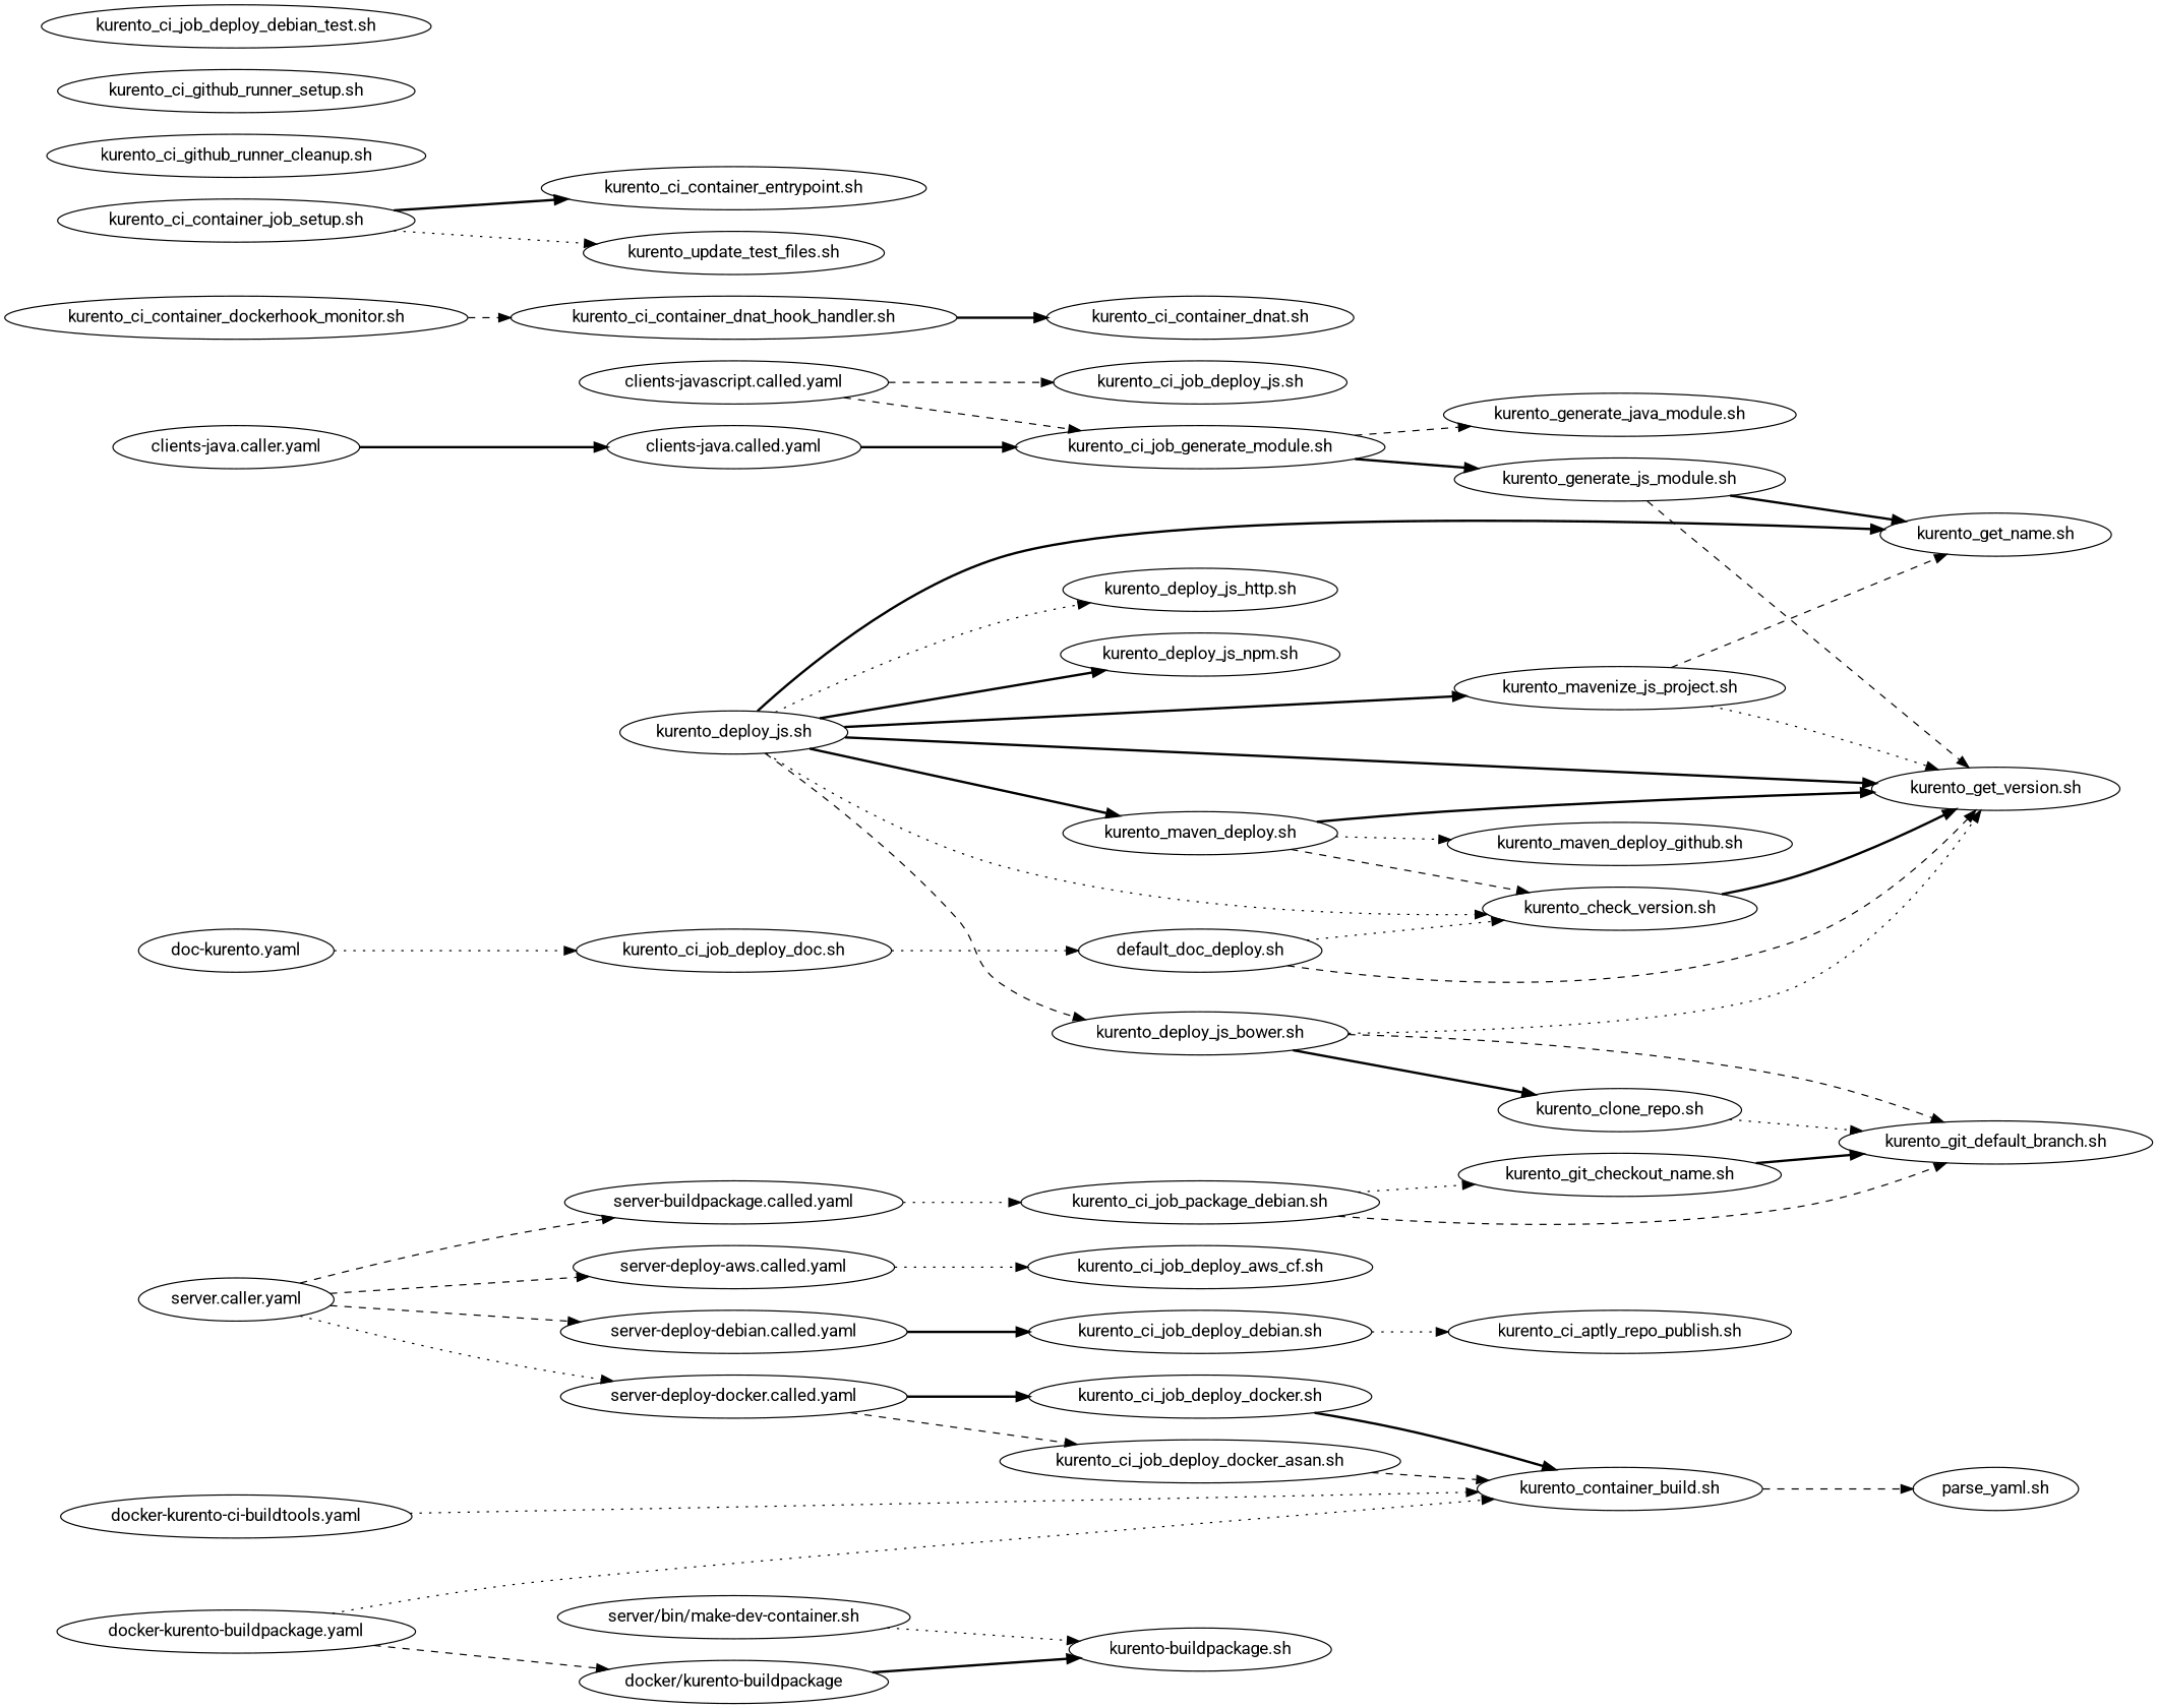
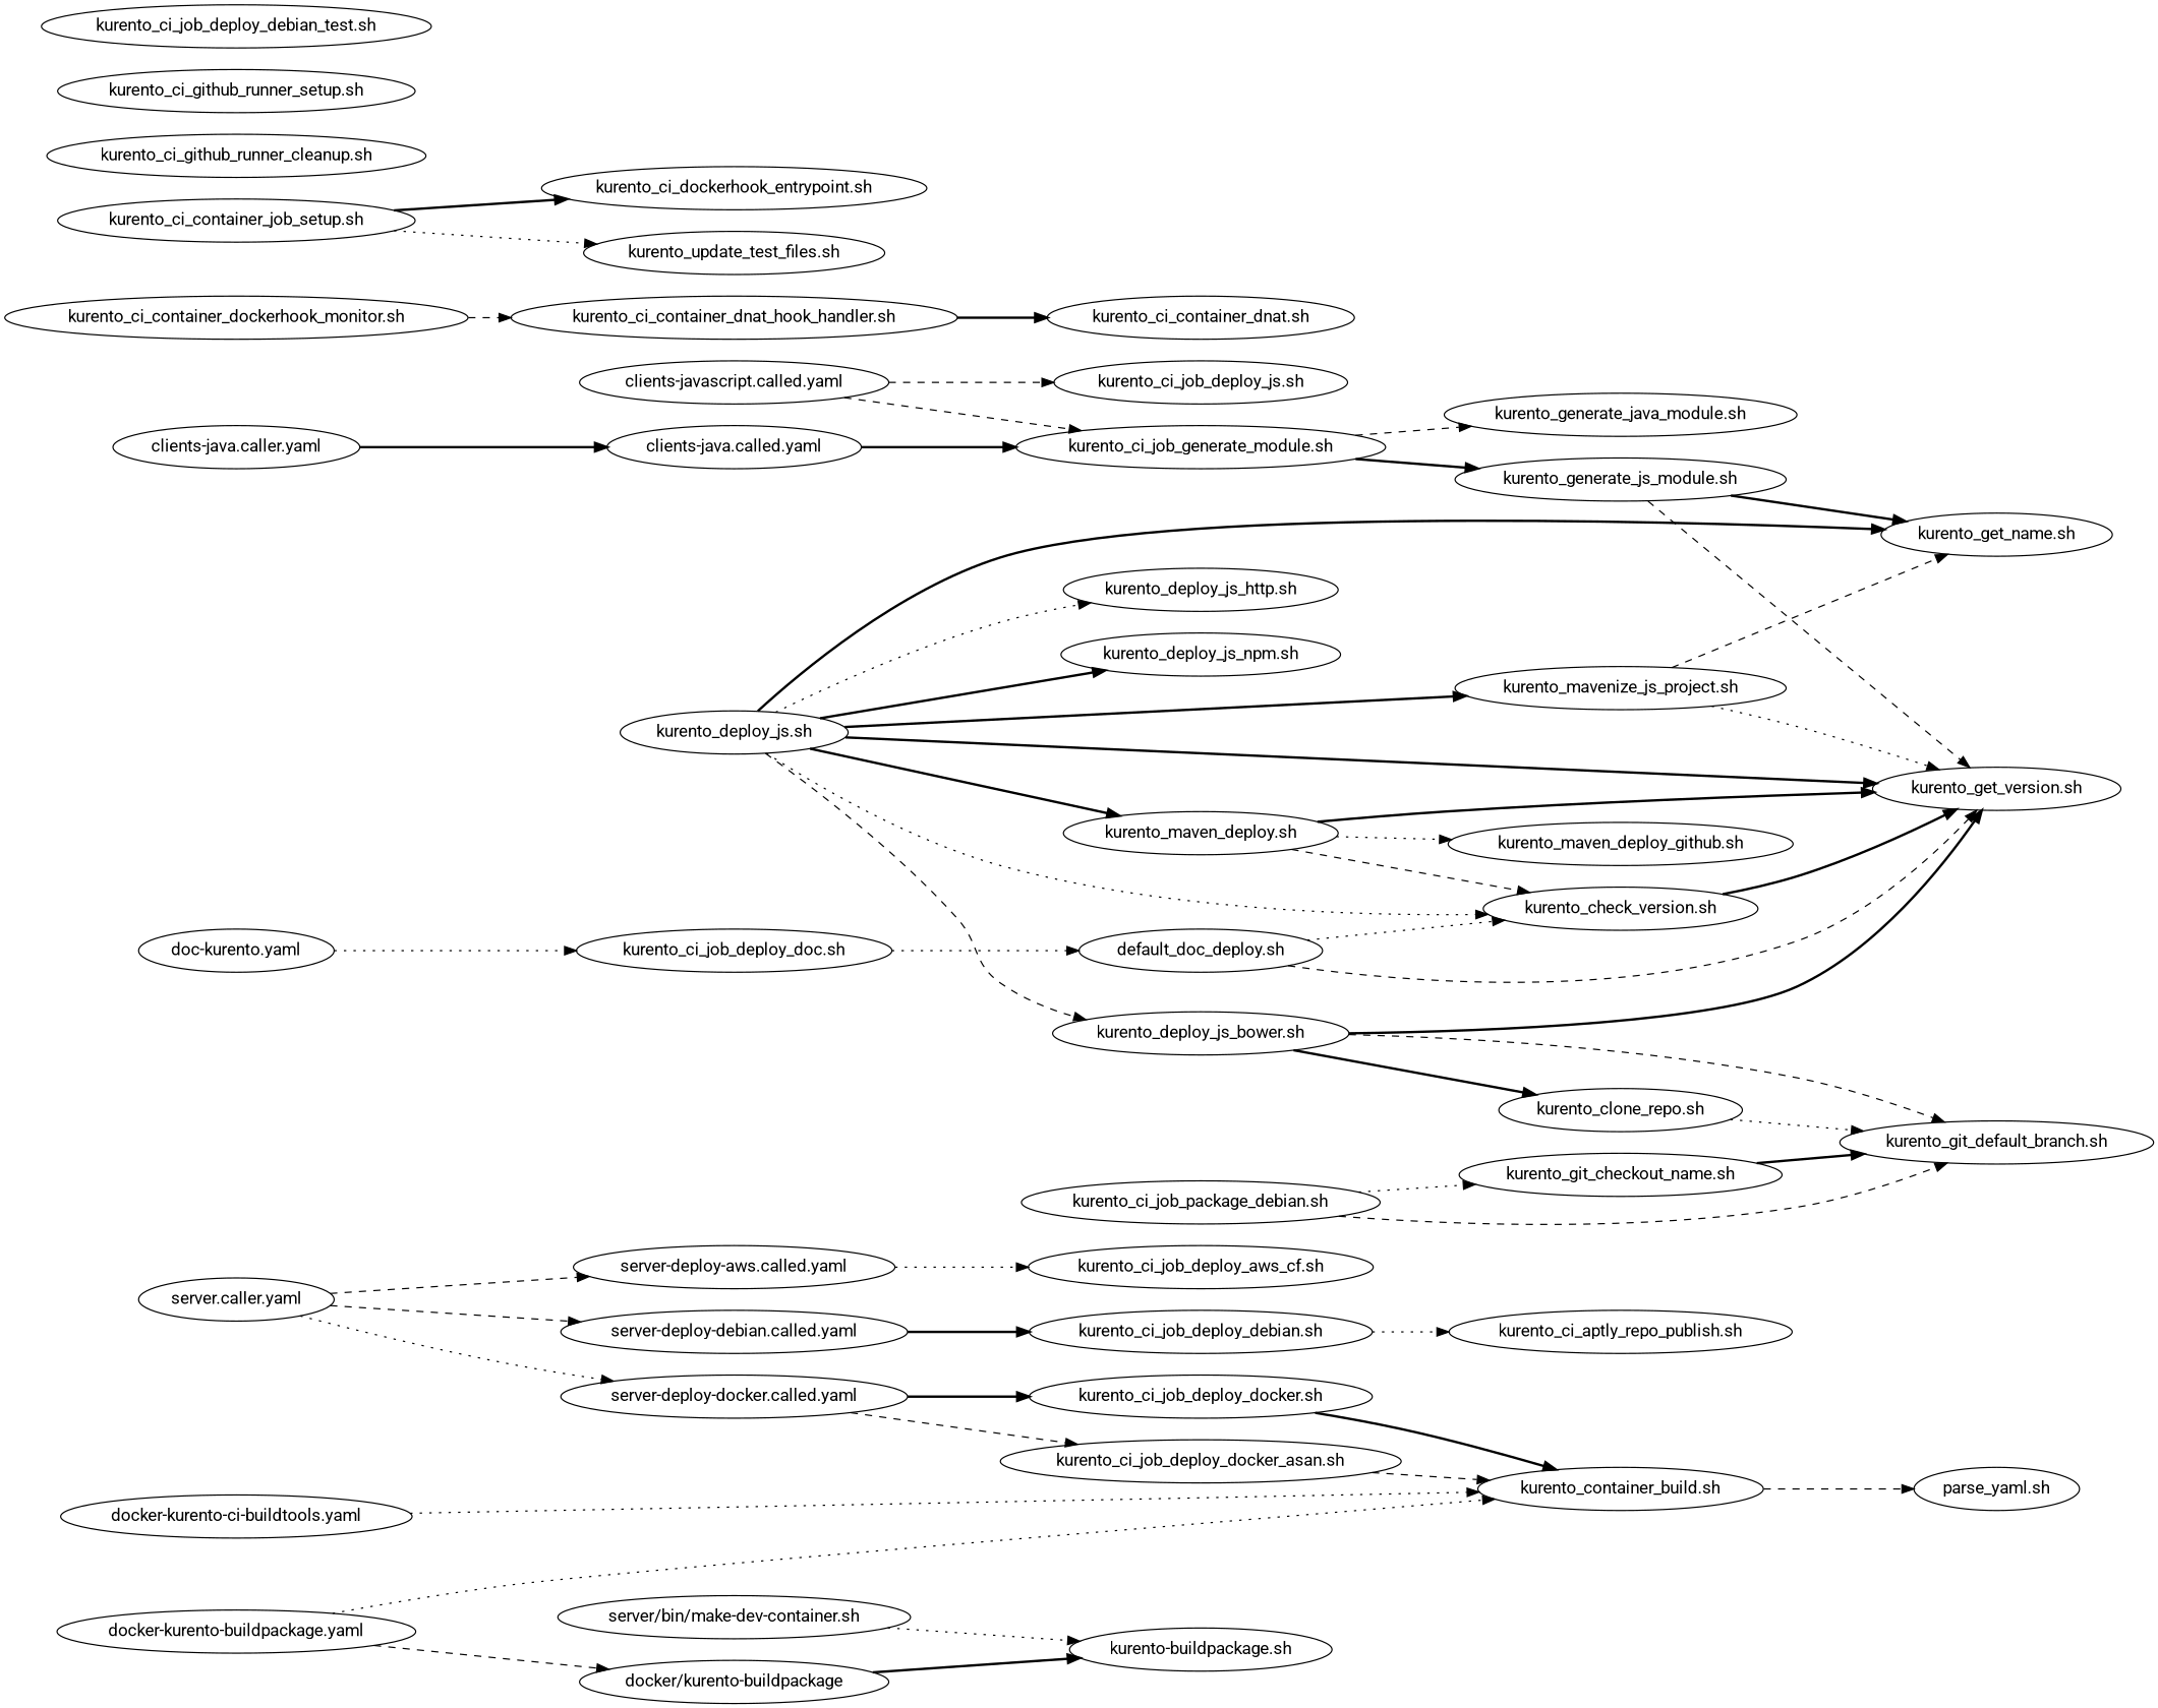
  digraph {
    fontname=Roboto
    fontsize=8
    rankdir=LR
    node [fontname=Roboto]
    edge [fontname=Roboto style=bold]
    "clients-java.caller.yaml"
    "doc-kurento.yaml"
    "docker-kurento-buildpackage.yaml"
    "docker-kurento-ci-buildtools.yaml"
    "server.caller.yaml"
    "clients-java.called.yaml"
    "kurento_ci_job_deploy_doc.sh"
    "kurento_container_build.sh"
    "docker/kurento-buildpackage"
-   "server-buildpackage.called.yaml"
    "server-deploy-aws.called.yaml"
    "server-deploy-debian.called.yaml"
    "server-deploy-docker.called.yaml"
    "kurento_ci_job_generate_module.sh"
    "clients-javascript.called.yaml"
    "kurento_ci_job_deploy_js.sh"
    n17 [label="default_doc_deploy.sh"]
    "parse_yaml.sh"
    "kurento-buildpackage.sh"
    "kurento_ci_job_package_debian.sh"
    "kurento_ci_job_deploy_aws_cf.sh"
    "kurento_ci_job_deploy_debian.sh"
    "kurento_ci_job_deploy_docker.sh"
    "kurento_ci_job_deploy_docker_asan.sh"
    "kurento_generate_java_module.sh"
    "kurento_generate_js_module.sh"
    "kurento_check_version.sh"
    "kurento_get_version.sh"
    "kurento_git_checkout_name.sh"
    "kurento_git_default_branch.sh"
    "kurento_ci_aptly_repo_publish.sh"
    "kurento_maven_deploy.sh"
    "kurento_maven_deploy_github.sh"
    "kurento_get_name.sh"
    "kurento_deploy_js.sh"
    "kurento_deploy_js_bower.sh"
    "kurento_deploy_js_http.sh"
    "kurento_deploy_js_npm.sh"
    "kurento_mavenize_js_project.sh"
    "kurento_ci_container_dnat_hook_handler.sh"
    "kurento_ci_container_dnat.sh"
    "kurento_ci_container_dockerhook_monitor.sh"
    "kurento_ci_container_job_setup.sh"
-   "kurento_ci_container_entrypoint.sh"
+   "kurento_ci_container_entrypoint.sh" [label="kurento_ci_dockerhook_entrypoint.sh"]
    "kurento_update_test_files.sh"
    "kurento_ci_github_runner_cleanup.sh"
    "kurento_ci_github_runner_setup.sh"
    "kurento_ci_job_deploy_debian_test.sh"
    "kurento_clone_repo.sh"
    "server/bin/make-dev-container.sh"
    subgraph sub_1 {
      rank=same
      "clients-java.caller.yaml"
      "doc-kurento.yaml"
      "docker-kurento-buildpackage.yaml"
      "docker-kurento-ci-buildtools.yaml"
      "server.caller.yaml"
    }
    "clients-java.caller.yaml" -> "clients-java.called.yaml"
    "doc-kurento.yaml" -> "kurento_ci_job_deploy_doc.sh" [style=dotted]
    "docker-kurento-buildpackage.yaml" -> "kurento_container_build.sh" [style=dotted]
    "docker-kurento-buildpackage.yaml" -> "docker/kurento-buildpackage" [style=dashed]
    "docker-kurento-ci-buildtools.yaml" -> "kurento_container_build.sh" [style=dotted]
-   "server.caller.yaml" -> "server-buildpackage.called.yaml" [style=dashed]
    "server.caller.yaml" -> "server-deploy-aws.called.yaml" [style=dashed]
    "server.caller.yaml" -> "server-deploy-debian.called.yaml" [style=dashed]
    "server.caller.yaml" -> "server-deploy-docker.called.yaml" [style=dotted]
    "clients-java.called.yaml" -> "kurento_ci_job_generate_module.sh"
    "kurento_ci_job_deploy_doc.sh" -> n17 [style=dotted]
    "kurento_container_build.sh" -> "parse_yaml.sh" [style=dashed]
    "docker/kurento-buildpackage" -> "kurento-buildpackage.sh"
-   "server-buildpackage.called.yaml" -> "kurento_ci_job_package_debian.sh" [style=dotted]
    "server-deploy-aws.called.yaml" -> "kurento_ci_job_deploy_aws_cf.sh" [style=dotted]
    "server-deploy-debian.called.yaml" -> "kurento_ci_job_deploy_debian.sh"
    "server-deploy-docker.called.yaml" -> "kurento_ci_job_deploy_docker.sh"
    "server-deploy-docker.called.yaml" -> "kurento_ci_job_deploy_docker_asan.sh" [style=dashed]
    "kurento_ci_job_generate_module.sh" -> "kurento_generate_java_module.sh" [style=dashed]
    "kurento_ci_job_generate_module.sh" -> "kurento_generate_js_module.sh"
    "clients-javascript.called.yaml" -> "kurento_ci_job_generate_module.sh" [style=dashed]
    "clients-javascript.called.yaml" -> "kurento_ci_job_deploy_js.sh" [style=dashed]
    n17 -> "kurento_check_version.sh" [style=dotted]
    n17 -> "kurento_get_version.sh" [style=dashed]
    "kurento_ci_job_package_debian.sh" -> "kurento_git_checkout_name.sh" [style=dotted]
    "kurento_ci_job_package_debian.sh" -> "kurento_git_default_branch.sh" [style=dashed]
    "kurento_ci_job_deploy_debian.sh" -> "kurento_ci_aptly_repo_publish.sh" [style=dotted]
    "kurento_ci_job_deploy_docker.sh" -> "kurento_container_build.sh"
    "kurento_ci_job_deploy_docker_asan.sh" -> "kurento_container_build.sh" [style=dashed]
    "kurento_generate_js_module.sh" -> "kurento_get_version.sh" [style=dashed]
    "kurento_generate_js_module.sh" -> "kurento_get_name.sh"
    "kurento_check_version.sh" -> "kurento_get_version.sh"
    "kurento_git_checkout_name.sh" -> "kurento_git_default_branch.sh"
    "kurento_maven_deploy.sh" -> "kurento_check_version.sh" [style=dashed]
    "kurento_maven_deploy.sh" -> "kurento_get_version.sh"
    "kurento_maven_deploy.sh" -> "kurento_maven_deploy_github.sh" [style=dotted]
    "kurento_deploy_js.sh" -> "kurento_check_version.sh" [style=dotted]
    "kurento_deploy_js.sh" -> "kurento_get_version.sh"
    "kurento_deploy_js.sh" -> "kurento_maven_deploy.sh"
    "kurento_deploy_js.sh" -> "kurento_get_name.sh"
    "kurento_deploy_js.sh" -> "kurento_deploy_js_bower.sh" [style=dashed]
    "kurento_deploy_js.sh" -> "kurento_deploy_js_http.sh" [style=dotted]
    "kurento_deploy_js.sh" -> "kurento_deploy_js_npm.sh"
    "kurento_deploy_js.sh" -> "kurento_mavenize_js_project.sh"
-   "kurento_deploy_js_bower.sh" -> "kurento_get_version.sh" [style=dotted]
+   "kurento_deploy_js_bower.sh" -> "kurento_get_version.sh"
    "kurento_deploy_js_bower.sh" -> "kurento_git_default_branch.sh" [style=dashed]
    "kurento_deploy_js_bower.sh" -> "kurento_clone_repo.sh"
    "kurento_mavenize_js_project.sh" -> "kurento_get_version.sh" [style=dotted]
    "kurento_mavenize_js_project.sh" -> "kurento_get_name.sh" [style=dashed]
    "kurento_ci_container_dnat_hook_handler.sh" -> "kurento_ci_container_dnat.sh"
    "kurento_ci_container_dockerhook_monitor.sh" -> "kurento_ci_container_dnat_hook_handler.sh" [style=dashed]
    "kurento_ci_container_job_setup.sh" -> "kurento_ci_container_entrypoint.sh"
    "kurento_ci_container_job_setup.sh" -> "kurento_update_test_files.sh" [style=dotted]
    "kurento_clone_repo.sh" -> "kurento_git_default_branch.sh" [style=dotted]
    "server/bin/make-dev-container.sh" -> "kurento-buildpackage.sh" [style=dotted]
  }
